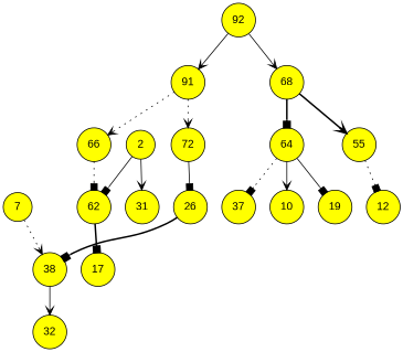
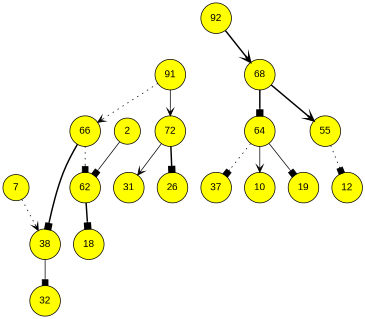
  digraph {
    node [fillcolor=yellow fontname=Arial shape=circle style=filled]
    edge [arrowhead=vee style=solid]
    92
    91
    68
    66
    72
    64
    55
    38
    62
    26
    31
    32
-   18 [label=17]
+   18
    7
    2
    10
    19
    37
    12
-   92 -> 91
-   92 -> 68
+   92 -> 68 [style=bold]
    91 -> 66 [style=dotted]
-   91 -> 72 [style=dotted]
+   91 -> 72
    68 -> 64 [arrowhead=box style=bold]
    68 -> 55 [style=bold]
-   26 -> 38 [arrowhead=box style=bold]
+   66 -> 38 [arrowhead=box style=bold]
    66 -> 62 [arrowhead=box style=dotted]
-   72 -> 26 [arrowhead=box]
-   2 -> 31
+   72 -> 26 [arrowhead=box style=bold]
+   72 -> 31
    64 -> 10
    64 -> 19 [arrowhead=box]
    64 -> 37 [arrowhead=box style=dotted]
    55 -> 12 [arrowhead=box style=dotted]
-   38 -> 32
+   38 -> 32 [arrowhead=box]
    62 -> 18 [arrowhead=box style=bold]
    7 -> 38 [style=dotted]
    2 -> 62 [arrowhead=box]
  }
